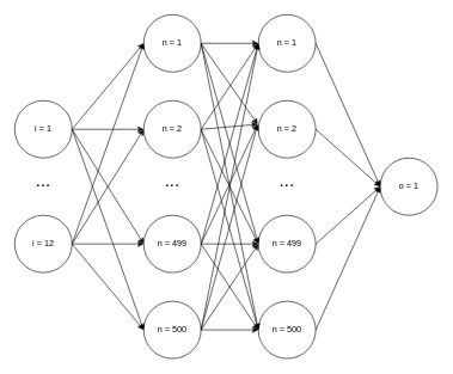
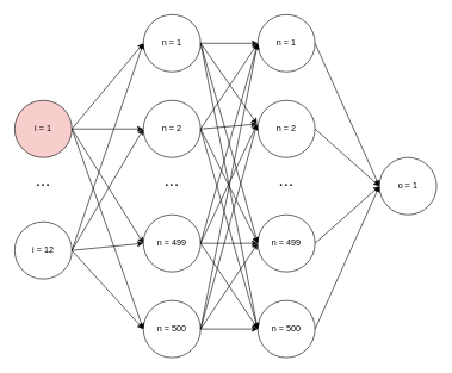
  <mxCell id="0" />
  <mxCell id="1" parent="0" />
- <mxCell id="2" value="i = 1" style="ellipse;whiteSpace=wrap;html=1;aspect=fixed;" vertex="1" parent="1"><mxGeometry x="20" y="140" width="80" height="80" as="geometry" /></mxCell>
+ <mxCell id="2" value="i = 1" style="ellipse;whiteSpace=wrap;html=1;aspect=fixed;fillColor=#f8cecc;" vertex="1" parent="1"><mxGeometry x="20" y="140" width="80" height="80" as="geometry" /></mxCell>
  <mxCell id="3" value="&lt;font style=&quot;font-size: 25px&quot;&gt;...&lt;br&gt;&lt;/font&gt;" style="text;html=1;strokeColor=none;fillColor=none;align=center;verticalAlign=middle;whiteSpace=wrap;rounded=0;" vertex="1" parent="1"><mxGeometry x="40" y="240" width="40" height="20" as="geometry" /></mxCell>
- <mxCell id="4" value="i = 12" style="ellipse;whiteSpace=wrap;html=1;aspect=fixed;" vertex="1" parent="1"><mxGeometry x="20" y="300" width="80" height="80" as="geometry" /></mxCell>
+ <mxCell id="4" value="i = 12" style="ellipse;whiteSpace=wrap;html=1;aspect=fixed;" vertex="1" parent="1"><mxGeometry x="20" y="310" width="80" height="80" as="geometry" /></mxCell>
  <mxCell id="5" value="n = 1" style="ellipse;whiteSpace=wrap;html=1;aspect=fixed;" vertex="1" parent="1"><mxGeometry x="200" y="20" width="80" height="80" as="geometry" /></mxCell>
  <mxCell id="6" value="n = 2" style="ellipse;whiteSpace=wrap;html=1;aspect=fixed;" vertex="1" parent="1"><mxGeometry x="200" y="140" width="80" height="80" as="geometry" /></mxCell>
  <mxCell id="7" value="&lt;font style=&quot;font-size: 25px&quot;&gt;...&lt;br&gt;&lt;/font&gt;" style="text;html=1;strokeColor=none;fillColor=none;align=center;verticalAlign=middle;whiteSpace=wrap;rounded=0;" vertex="1" parent="1"><mxGeometry x="220" y="240" width="40" height="20" as="geometry" /></mxCell>
  <mxCell id="8" value="n = 499" style="ellipse;whiteSpace=wrap;html=1;aspect=fixed;" vertex="1" parent="1"><mxGeometry x="200" y="300" width="80" height="80" as="geometry" /></mxCell>
  <mxCell id="9" value="n = 500" style="ellipse;whiteSpace=wrap;html=1;aspect=fixed;" vertex="1" parent="1"><mxGeometry x="200" y="420" width="80" height="80" as="geometry" /></mxCell>
  <mxCell id="10" value="" style="endArrow=classic;html=1;exitX=1;exitY=0.5;exitDx=0;exitDy=0;entryX=0;entryY=0.5;entryDx=0;entryDy=0;" edge="1" parent="1" source="2" target="5"><mxGeometry width="50" height="50" relative="1" as="geometry"><mxPoint x="20" y="570" as="sourcePoint" /><mxPoint x="70" y="520" as="targetPoint" /></mxGeometry></mxCell>
  <mxCell id="11" value="" style="endArrow=classic;html=1;exitX=1;exitY=0.5;exitDx=0;exitDy=0;entryX=0;entryY=0.5;entryDx=0;entryDy=0;" edge="1" parent="1" source="2" target="6"><mxGeometry width="50" height="50" relative="1" as="geometry"><mxPoint x="20" y="570" as="sourcePoint" /><mxPoint x="70" y="520" as="targetPoint" /></mxGeometry></mxCell>
  <mxCell id="12" value="" style="endArrow=classic;html=1;exitX=1;exitY=0.5;exitDx=0;exitDy=0;entryX=0;entryY=0.5;entryDx=0;entryDy=0;" edge="1" parent="1" source="2" target="8"><mxGeometry width="50" height="50" relative="1" as="geometry"><mxPoint x="20" y="570" as="sourcePoint" /><mxPoint x="70" y="520" as="targetPoint" /></mxGeometry></mxCell>
  <mxCell id="13" value="" style="endArrow=classic;html=1;exitX=1;exitY=0.5;exitDx=0;exitDy=0;entryX=0;entryY=0.5;entryDx=0;entryDy=0;" edge="1" parent="1" source="2" target="9"><mxGeometry width="50" height="50" relative="1" as="geometry"><mxPoint x="20" y="570" as="sourcePoint" /><mxPoint x="70" y="520" as="targetPoint" /></mxGeometry></mxCell>
  <mxCell id="14" value="" style="endArrow=classic;html=1;exitX=1;exitY=0.5;exitDx=0;exitDy=0;entryX=0;entryY=0.5;entryDx=0;entryDy=0;" edge="1" parent="1" source="4" target="9"><mxGeometry width="50" height="50" relative="1" as="geometry"><mxPoint x="20" y="570" as="sourcePoint" /><mxPoint x="70" y="520" as="targetPoint" /></mxGeometry></mxCell>
  <mxCell id="15" value="" style="endArrow=classic;html=1;exitX=1;exitY=0.5;exitDx=0;exitDy=0;" edge="1" parent="1" source="4"><mxGeometry width="50" height="50" relative="1" as="geometry"><mxPoint x="100" y="310" as="sourcePoint" /><mxPoint x="200" y="340" as="targetPoint" /></mxGeometry></mxCell>
  <mxCell id="16" value="" style="endArrow=classic;html=1;exitX=1;exitY=0.5;exitDx=0;exitDy=0;" edge="1" parent="1" source="4"><mxGeometry width="50" height="50" relative="1" as="geometry"><mxPoint x="100" y="310" as="sourcePoint" /><mxPoint x="200" y="180" as="targetPoint" /></mxGeometry></mxCell>
  <mxCell id="17" value="" style="endArrow=classic;html=1;exitX=1;exitY=0.5;exitDx=0;exitDy=0;" edge="1" parent="1" source="4"><mxGeometry width="50" height="50" relative="1" as="geometry"><mxPoint x="100" y="310" as="sourcePoint" /><mxPoint x="200" y="60" as="targetPoint" /></mxGeometry></mxCell>
  <mxCell id="18" value="n = 1" style="ellipse;whiteSpace=wrap;html=1;aspect=fixed;" vertex="1" parent="1"><mxGeometry x="360" y="20" width="80" height="80" as="geometry" /></mxCell>
  <mxCell id="19" value="n = 2" style="ellipse;whiteSpace=wrap;html=1;aspect=fixed;" vertex="1" parent="1"><mxGeometry x="360" y="140" width="80" height="80" as="geometry" /></mxCell>
  <mxCell id="20" value="&lt;font style=&quot;font-size: 25px&quot;&gt;...&lt;br&gt;&lt;/font&gt;" style="text;html=1;strokeColor=none;fillColor=none;align=center;verticalAlign=middle;whiteSpace=wrap;rounded=0;" vertex="1" parent="1"><mxGeometry x="380" y="240" width="40" height="20" as="geometry" /></mxCell>
  <mxCell id="21" value="n = 499" style="ellipse;whiteSpace=wrap;html=1;aspect=fixed;" vertex="1" parent="1"><mxGeometry x="360" y="300" width="80" height="80" as="geometry" /></mxCell>
  <mxCell id="22" value="n = 500" style="ellipse;whiteSpace=wrap;html=1;aspect=fixed;" vertex="1" parent="1"><mxGeometry x="360" y="420" width="80" height="80" as="geometry" /></mxCell>
  <mxCell id="23" value="" style="endArrow=classic;html=1;entryX=0;entryY=0.5;entryDx=0;entryDy=0;exitX=1;exitY=0.5;exitDx=0;exitDy=0;" edge="1" parent="1" source="5" target="18"><mxGeometry width="50" height="50" relative="1" as="geometry"><mxPoint x="100" y="570" as="sourcePoint" /><mxPoint x="150" y="520" as="targetPoint" /></mxGeometry></mxCell>
  <mxCell id="24" value="" style="endArrow=classic;html=1;entryX=0;entryY=0.5;entryDx=0;entryDy=0;exitX=1;exitY=0.5;exitDx=0;exitDy=0;" edge="1" parent="1" source="6" target="18"><mxGeometry width="50" height="50" relative="1" as="geometry"><mxPoint x="100" y="570" as="sourcePoint" /><mxPoint x="150" y="520" as="targetPoint" /></mxGeometry></mxCell>
  <mxCell id="25" value="" style="endArrow=classic;html=1;entryX=0;entryY=0.5;entryDx=0;entryDy=0;exitX=1;exitY=0.5;exitDx=0;exitDy=0;" edge="1" parent="1" source="8" target="18"><mxGeometry width="50" height="50" relative="1" as="geometry"><mxPoint x="100" y="570" as="sourcePoint" /><mxPoint x="150" y="520" as="targetPoint" /></mxGeometry></mxCell>
  <mxCell id="26" value="" style="endArrow=classic;html=1;entryX=0;entryY=0.5;entryDx=0;entryDy=0;exitX=1;exitY=0.5;exitDx=0;exitDy=0;" edge="1" parent="1" source="9" target="18"><mxGeometry width="50" height="50" relative="1" as="geometry"><mxPoint x="100" y="570" as="sourcePoint" /><mxPoint x="150" y="520" as="targetPoint" /></mxGeometry></mxCell>
  <mxCell id="27" value="" style="endArrow=classic;html=1;entryX=-0.012;entryY=0.413;entryDx=0;entryDy=0;exitX=1;exitY=0.5;exitDx=0;exitDy=0;entryPerimeter=0;" edge="1" parent="1" source="9" target="19"><mxGeometry width="50" height="50" relative="1" as="geometry"><mxPoint x="100" y="570" as="sourcePoint" /><mxPoint x="150" y="520" as="targetPoint" /></mxGeometry></mxCell>
  <mxCell id="28" value="" style="endArrow=classic;html=1;entryX=-0.012;entryY=0.413;entryDx=0;entryDy=0;exitX=1;exitY=0.5;exitDx=0;exitDy=0;entryPerimeter=0;" edge="1" parent="1" source="8" target="19"><mxGeometry width="50" height="50" relative="1" as="geometry"><mxPoint x="100" y="570" as="sourcePoint" /><mxPoint x="150" y="520" as="targetPoint" /></mxGeometry></mxCell>
  <mxCell id="29" value="" style="endArrow=classic;html=1;entryX=-0.012;entryY=0.413;entryDx=0;entryDy=0;exitX=1;exitY=0.5;exitDx=0;exitDy=0;entryPerimeter=0;" edge="1" parent="1" source="6" target="19"><mxGeometry width="50" height="50" relative="1" as="geometry"><mxPoint x="100" y="570" as="sourcePoint" /><mxPoint x="150" y="520" as="targetPoint" /></mxGeometry></mxCell>
  <mxCell id="30" value="" style="endArrow=classic;html=1;entryX=-0.012;entryY=0.413;entryDx=0;entryDy=0;exitX=1;exitY=0.5;exitDx=0;exitDy=0;entryPerimeter=0;" edge="1" parent="1" source="5" target="19"><mxGeometry width="50" height="50" relative="1" as="geometry"><mxPoint x="100" y="570" as="sourcePoint" /><mxPoint x="150" y="520" as="targetPoint" /></mxGeometry></mxCell>
  <mxCell id="31" value="" style="endArrow=classic;html=1;entryX=0;entryY=0.5;entryDx=0;entryDy=0;exitX=1;exitY=0.5;exitDx=0;exitDy=0;" edge="1" parent="1" source="5" target="21"><mxGeometry width="50" height="50" relative="1" as="geometry"><mxPoint x="100" y="570" as="sourcePoint" /><mxPoint x="150" y="520" as="targetPoint" /></mxGeometry></mxCell>
  <mxCell id="32" value="" style="endArrow=classic;html=1;entryX=0;entryY=0.5;entryDx=0;entryDy=0;" edge="1" parent="1" target="21"><mxGeometry width="50" height="50" relative="1" as="geometry"><mxPoint x="280" y="180" as="sourcePoint" /><mxPoint x="360" y="340" as="targetPoint" /></mxGeometry></mxCell>
  <mxCell id="33" value="" style="endArrow=classic;html=1;entryX=0;entryY=0.5;entryDx=0;entryDy=0;" edge="1" parent="1" target="21"><mxGeometry width="50" height="50" relative="1" as="geometry"><mxPoint x="280" y="340" as="sourcePoint" /><mxPoint x="360" y="340" as="targetPoint" /></mxGeometry></mxCell>
  <mxCell id="34" value="" style="endArrow=classic;html=1;entryX=0;entryY=0.5;entryDx=0;entryDy=0;exitX=1;exitY=0.5;exitDx=0;exitDy=0;" edge="1" parent="1" source="9" target="21"><mxGeometry width="50" height="50" relative="1" as="geometry"><mxPoint x="280" y="340" as="sourcePoint" /><mxPoint x="360" y="340" as="targetPoint" /></mxGeometry></mxCell>
  <mxCell id="35" value="" style="endArrow=classic;html=1;entryX=0;entryY=0.5;entryDx=0;entryDy=0;exitX=1;exitY=0.5;exitDx=0;exitDy=0;" edge="1" parent="1" source="9" target="22"><mxGeometry width="50" height="50" relative="1" as="geometry"><mxPoint x="280" y="340" as="sourcePoint" /><mxPoint x="360" y="340" as="targetPoint" /></mxGeometry></mxCell>
  <mxCell id="36" value="" style="endArrow=classic;html=1;entryX=0;entryY=0.5;entryDx=0;entryDy=0;exitX=1;exitY=0.5;exitDx=0;exitDy=0;" edge="1" parent="1" source="8" target="22"><mxGeometry width="50" height="50" relative="1" as="geometry"><mxPoint x="280" y="340" as="sourcePoint" /><mxPoint x="360" y="340" as="targetPoint" /></mxGeometry></mxCell>
  <mxCell id="37" value="" style="endArrow=classic;html=1;entryX=0;entryY=0.5;entryDx=0;entryDy=0;exitX=1;exitY=0.5;exitDx=0;exitDy=0;" edge="1" parent="1" source="6" target="22"><mxGeometry width="50" height="50" relative="1" as="geometry"><mxPoint x="280" y="340" as="sourcePoint" /><mxPoint x="360" y="340" as="targetPoint" /></mxGeometry></mxCell>
  <mxCell id="38" value="" style="endArrow=classic;html=1;entryX=0;entryY=0.5;entryDx=0;entryDy=0;exitX=1;exitY=0.5;exitDx=0;exitDy=0;" edge="1" parent="1" source="5" target="22"><mxGeometry width="50" height="50" relative="1" as="geometry"><mxPoint x="280" y="340" as="sourcePoint" /><mxPoint x="360" y="340" as="targetPoint" /></mxGeometry></mxCell>
  <mxCell id="39" value="o = 1" style="ellipse;whiteSpace=wrap;html=1;aspect=fixed;" vertex="1" parent="1"><mxGeometry x="530" y="220" width="80" height="80" as="geometry" /></mxCell>
  <mxCell id="40" value="" style="endArrow=classic;html=1;entryX=0;entryY=0.5;entryDx=0;entryDy=0;exitX=1;exitY=0.5;exitDx=0;exitDy=0;" edge="1" parent="1" source="22" target="39"><mxGeometry width="50" height="50" relative="1" as="geometry"><mxPoint x="300" y="570" as="sourcePoint" /><mxPoint x="350" y="520" as="targetPoint" /></mxGeometry></mxCell>
  <mxCell id="41" value="" style="endArrow=classic;html=1;entryX=0;entryY=0.5;entryDx=0;entryDy=0;exitX=1;exitY=0.5;exitDx=0;exitDy=0;" edge="1" parent="1" source="21" target="39"><mxGeometry width="50" height="50" relative="1" as="geometry"><mxPoint x="300" y="570" as="sourcePoint" /><mxPoint x="350" y="520" as="targetPoint" /></mxGeometry></mxCell>
  <mxCell id="42" value="" style="endArrow=classic;html=1;entryX=0;entryY=0.5;entryDx=0;entryDy=0;exitX=1;exitY=0.5;exitDx=0;exitDy=0;" edge="1" parent="1" source="19" target="39"><mxGeometry width="50" height="50" relative="1" as="geometry"><mxPoint x="300" y="570" as="sourcePoint" /><mxPoint x="350" y="520" as="targetPoint" /></mxGeometry></mxCell>
  <mxCell id="43" value="" style="endArrow=classic;html=1;entryX=0;entryY=0.5;entryDx=0;entryDy=0;exitX=1;exitY=0.5;exitDx=0;exitDy=0;" edge="1" parent="1" source="18" target="39"><mxGeometry width="50" height="50" relative="1" as="geometry"><mxPoint x="300" y="570" as="sourcePoint" /><mxPoint x="350" y="520" as="targetPoint" /></mxGeometry></mxCell>
